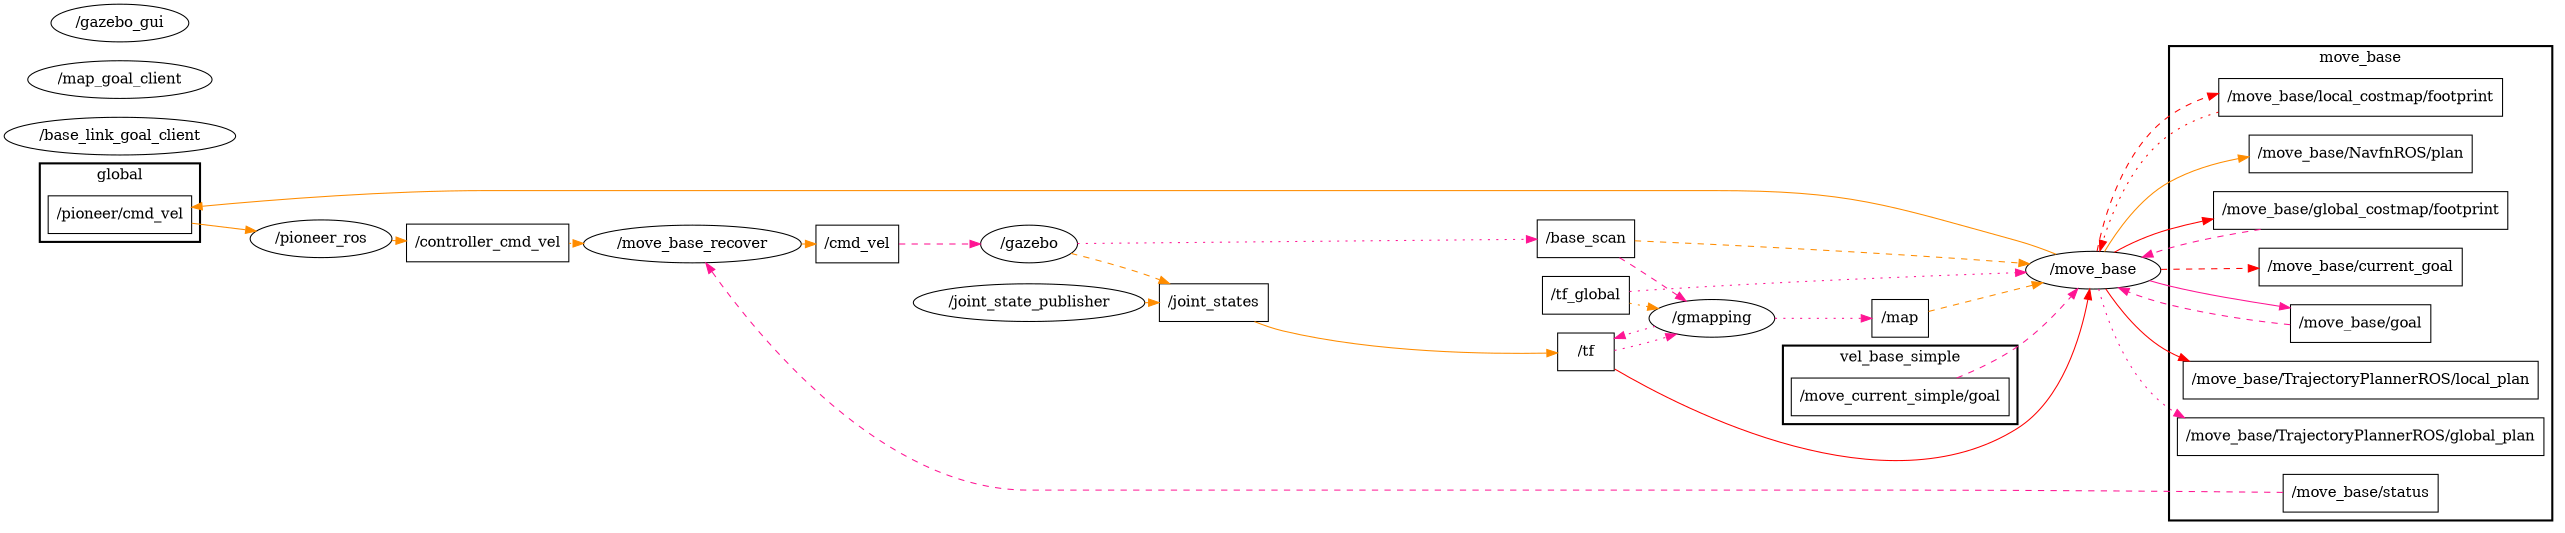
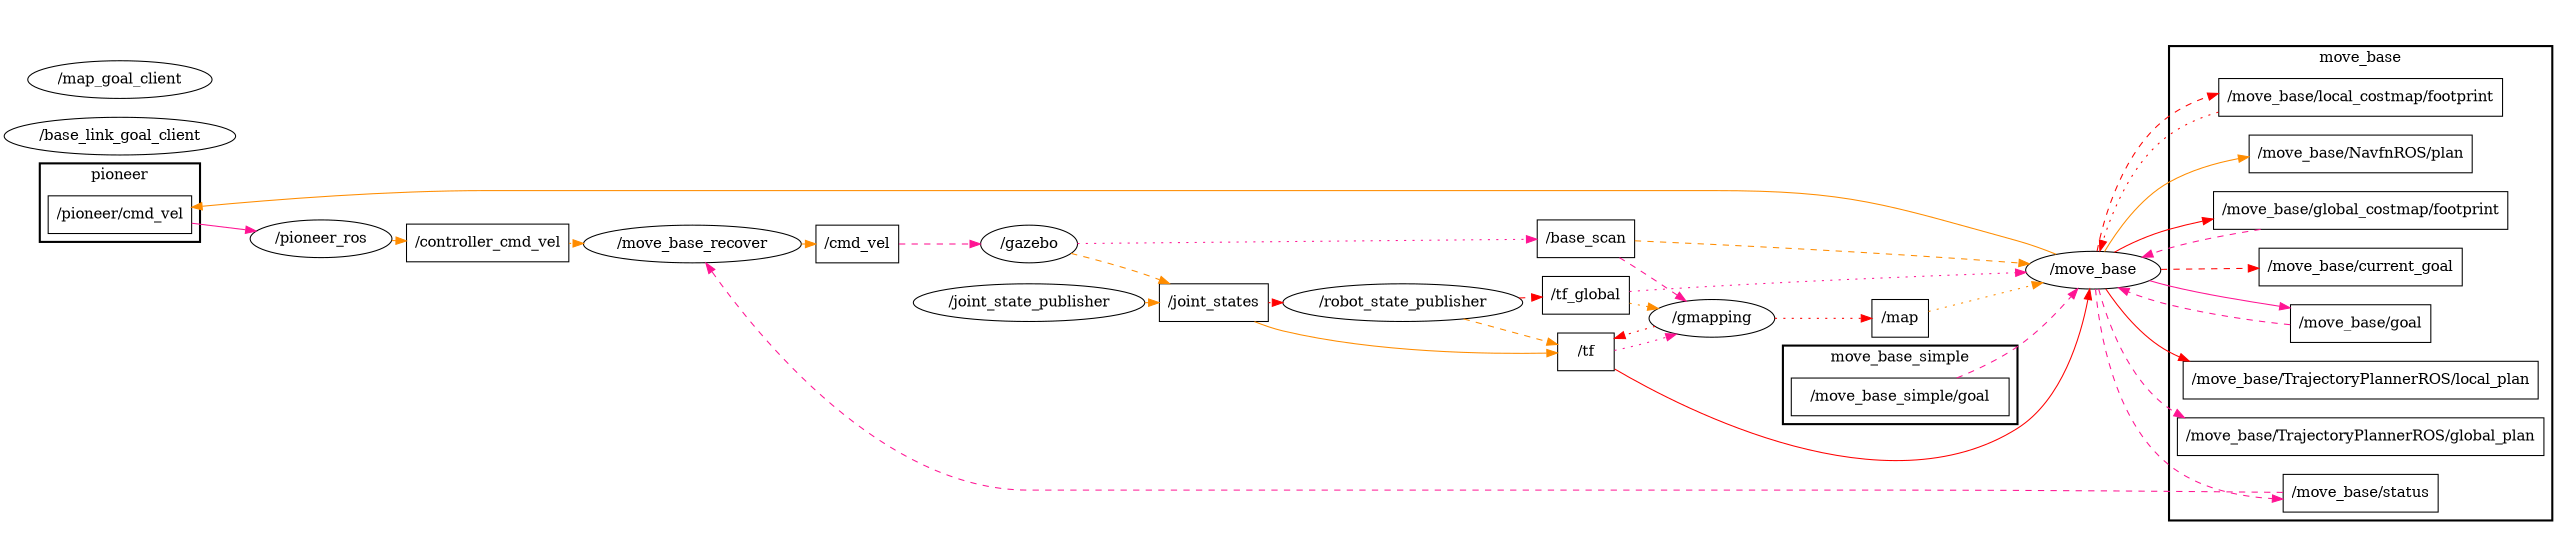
  digraph {
    compound=True
    rank=same
    rankdir=LR
    ranksep=0.2
    node [shape=box]
    edge [color=darkorange penwidth=1 style=dashed]
    n1 [height=0.5 label="/move_base/NavfnROS/plan" width=2.4028]
    n2 [height=0.5 label="/move_base/status" width=1.6111]
    n3 [height=0.5 label="/move_base/global_costmap/footprint" width=3.0972]
    n4 [height=0.5 label="/move_base/current_goal" width=2.1389]
    n5 [height=0.5 label="/move_base/goal" width=1.5139]
    n6 [height=0.5 label="/move_base/TrajectoryPlannerROS/local_plan" width=3.7361]
    n7 [height=0.5 label="/move_base/TrajectoryPlannerROS/global_plan" width=3.8472]
    n8 [height=0.5 label="/move_base/local_costmap/footprint" width=2.9861]
-   n9 [height=0.5 label="/move_current_simple/goal" width=2.1111]
+   n9 [height=0.5 label="/move_base_simple/goal" width=2.1111]
    n10 [height=0.5 label="/pioneer/cmd_vel" width=1.5556]
    n11 [height=0.5 label="/move_base_recover" shape=ellipse width=2.329]
    n12 [height=0.5 label="/move_base" shape=ellipse width=1.4804]
    n13 [height=0.5 label="/pioneer_ros" shape=ellipse width=1.5165]
    n14 [height=0.5 label="/cmd_vel" width=0.94444]
    n15 [height=0.5 label="/controller_cmd_vel" width=1.7639]
    n16 [height=0.5 label="/gazebo" shape=ellipse width=1.0652]
    n17 [height=0.5 label="/tf_global" width=0.88889]
    n18 [height=0.5 label="/gmapping" shape=ellipse width=1.354]
    n19 [height=0.5 label="/tf" width=0.75]
    n20 [height=0.5 label="/map" width=0.75]
    n21 [height=0.5 label="/joint_states" width=1.1389]
    n22 [height=0.5 label="/base_scan" width=1.0417]
+   n23 [height=0.5 label="/robot_state_publisher" shape=ellipse width=2.4734]
    n24 [height=0.5 label="/base_link_goal_client" shape=ellipse width=2.5095]
    n25 [height=0.5 label="/map_goal_client" shape=ellipse width=2.004]
-   n26 [height=0.5 label="/gazebo_gui" shape=ellipse width=1.4985]
    n27 [height=0.5 label="/joint_state_publisher" shape=ellipse width=2.4192]
    subgraph cluster_1 {
      label=move_base
      style=bold
      n1
      n2
      n3
      n4
      n5
      n6
      n7
      n8
    }
    subgraph cluster_2 {
-     label=vel_base_simple
+     label=move_base_simple
      style=bold
      n9
    }
    subgraph cluster_3 {
-     label=global
+     label=pioneer
      style=bold
      n10
    }
    n2 -> n11 [color=deeppink]
    n3 -> n12 [color=deeppink]
    n5 -> n12 [color=deeppink]
    n8 -> n12 [color=red style=dotted]
    n9 -> n12 [color=deeppink]
-   n10 -> n13 [style=bold]
+   n10 -> n13 [color=deeppink style=bold]
    n11 -> n14 [style=bold]
    n12 -> n1 [style=bold]
+   n12 -> n2 [color=deeppink]
    n12 -> n3 [color=red style=bold]
    n12 -> n4 [color=red]
    n12 -> n5 [color=deeppink style=bold]
    n12 -> n6 [color=red style=bold]
-   n12 -> n7 [color=deeppink style=dotted]
+   n12 -> n7 [color=deeppink]
    n12 -> n8 [color=red]
    n12 -> n10 [style=bold]
    n13 -> n15 [style=bold]
    n14 -> n16 [color=deeppink]
    n15 -> n11 [style=dotted]
    n16 -> n21
    n16 -> n22 [color=deeppink style=dotted]
    n17 -> n12 [color=deeppink style=dotted]
    n17 -> n18 [style=dotted]
-   n18 -> n19 [color=deeppink style=dotted]
-   n18 -> n20 [color=deeppink style=dotted]
+   n18 -> n19 [color=red style=dotted]
+   n18 -> n20 [color=red style=dotted]
    n19 -> n12 [color=red style=bold]
    n19 -> n18 [color=deeppink style=dotted]
-   n20 -> n12
+   n20 -> n12 [style=dotted]
    n21 -> n19 [style=bold]
+   n21 -> n23 [color=red style=dotted]
    n22 -> n12
    n22 -> n18 [color=deeppink]
+   n23 -> n17 [color=red]
+   n23 -> n19
    n27 -> n21
  }
